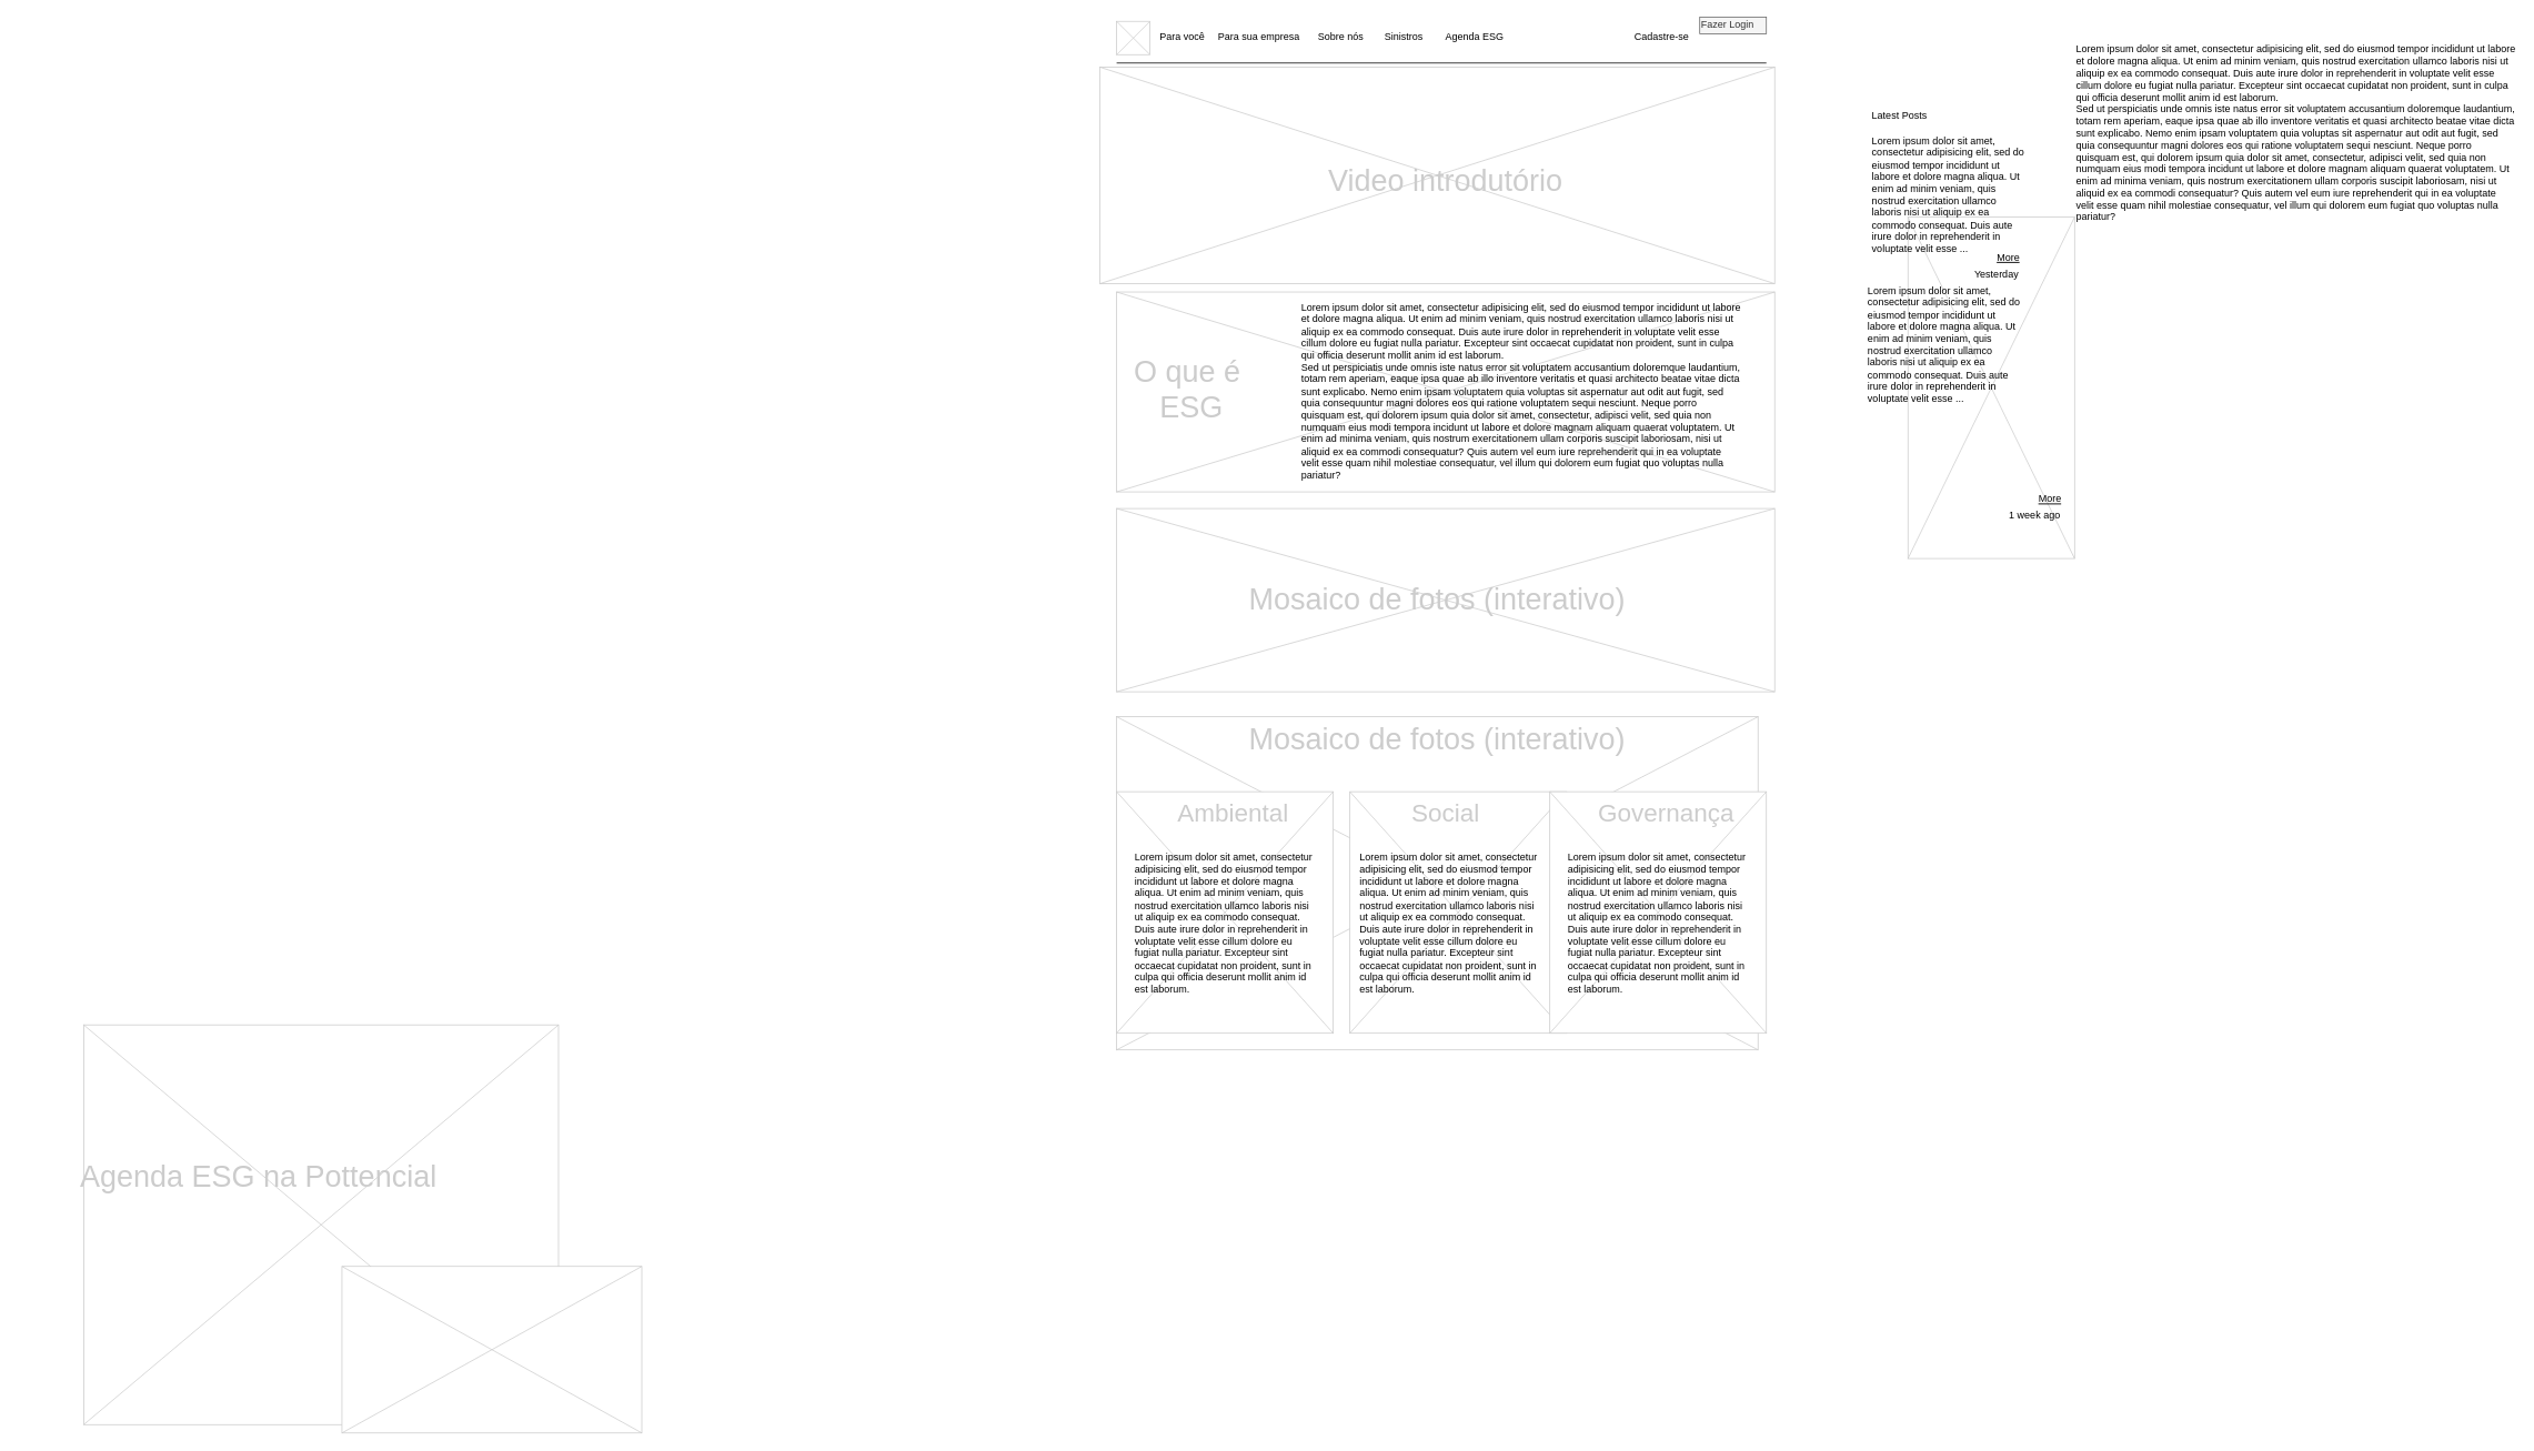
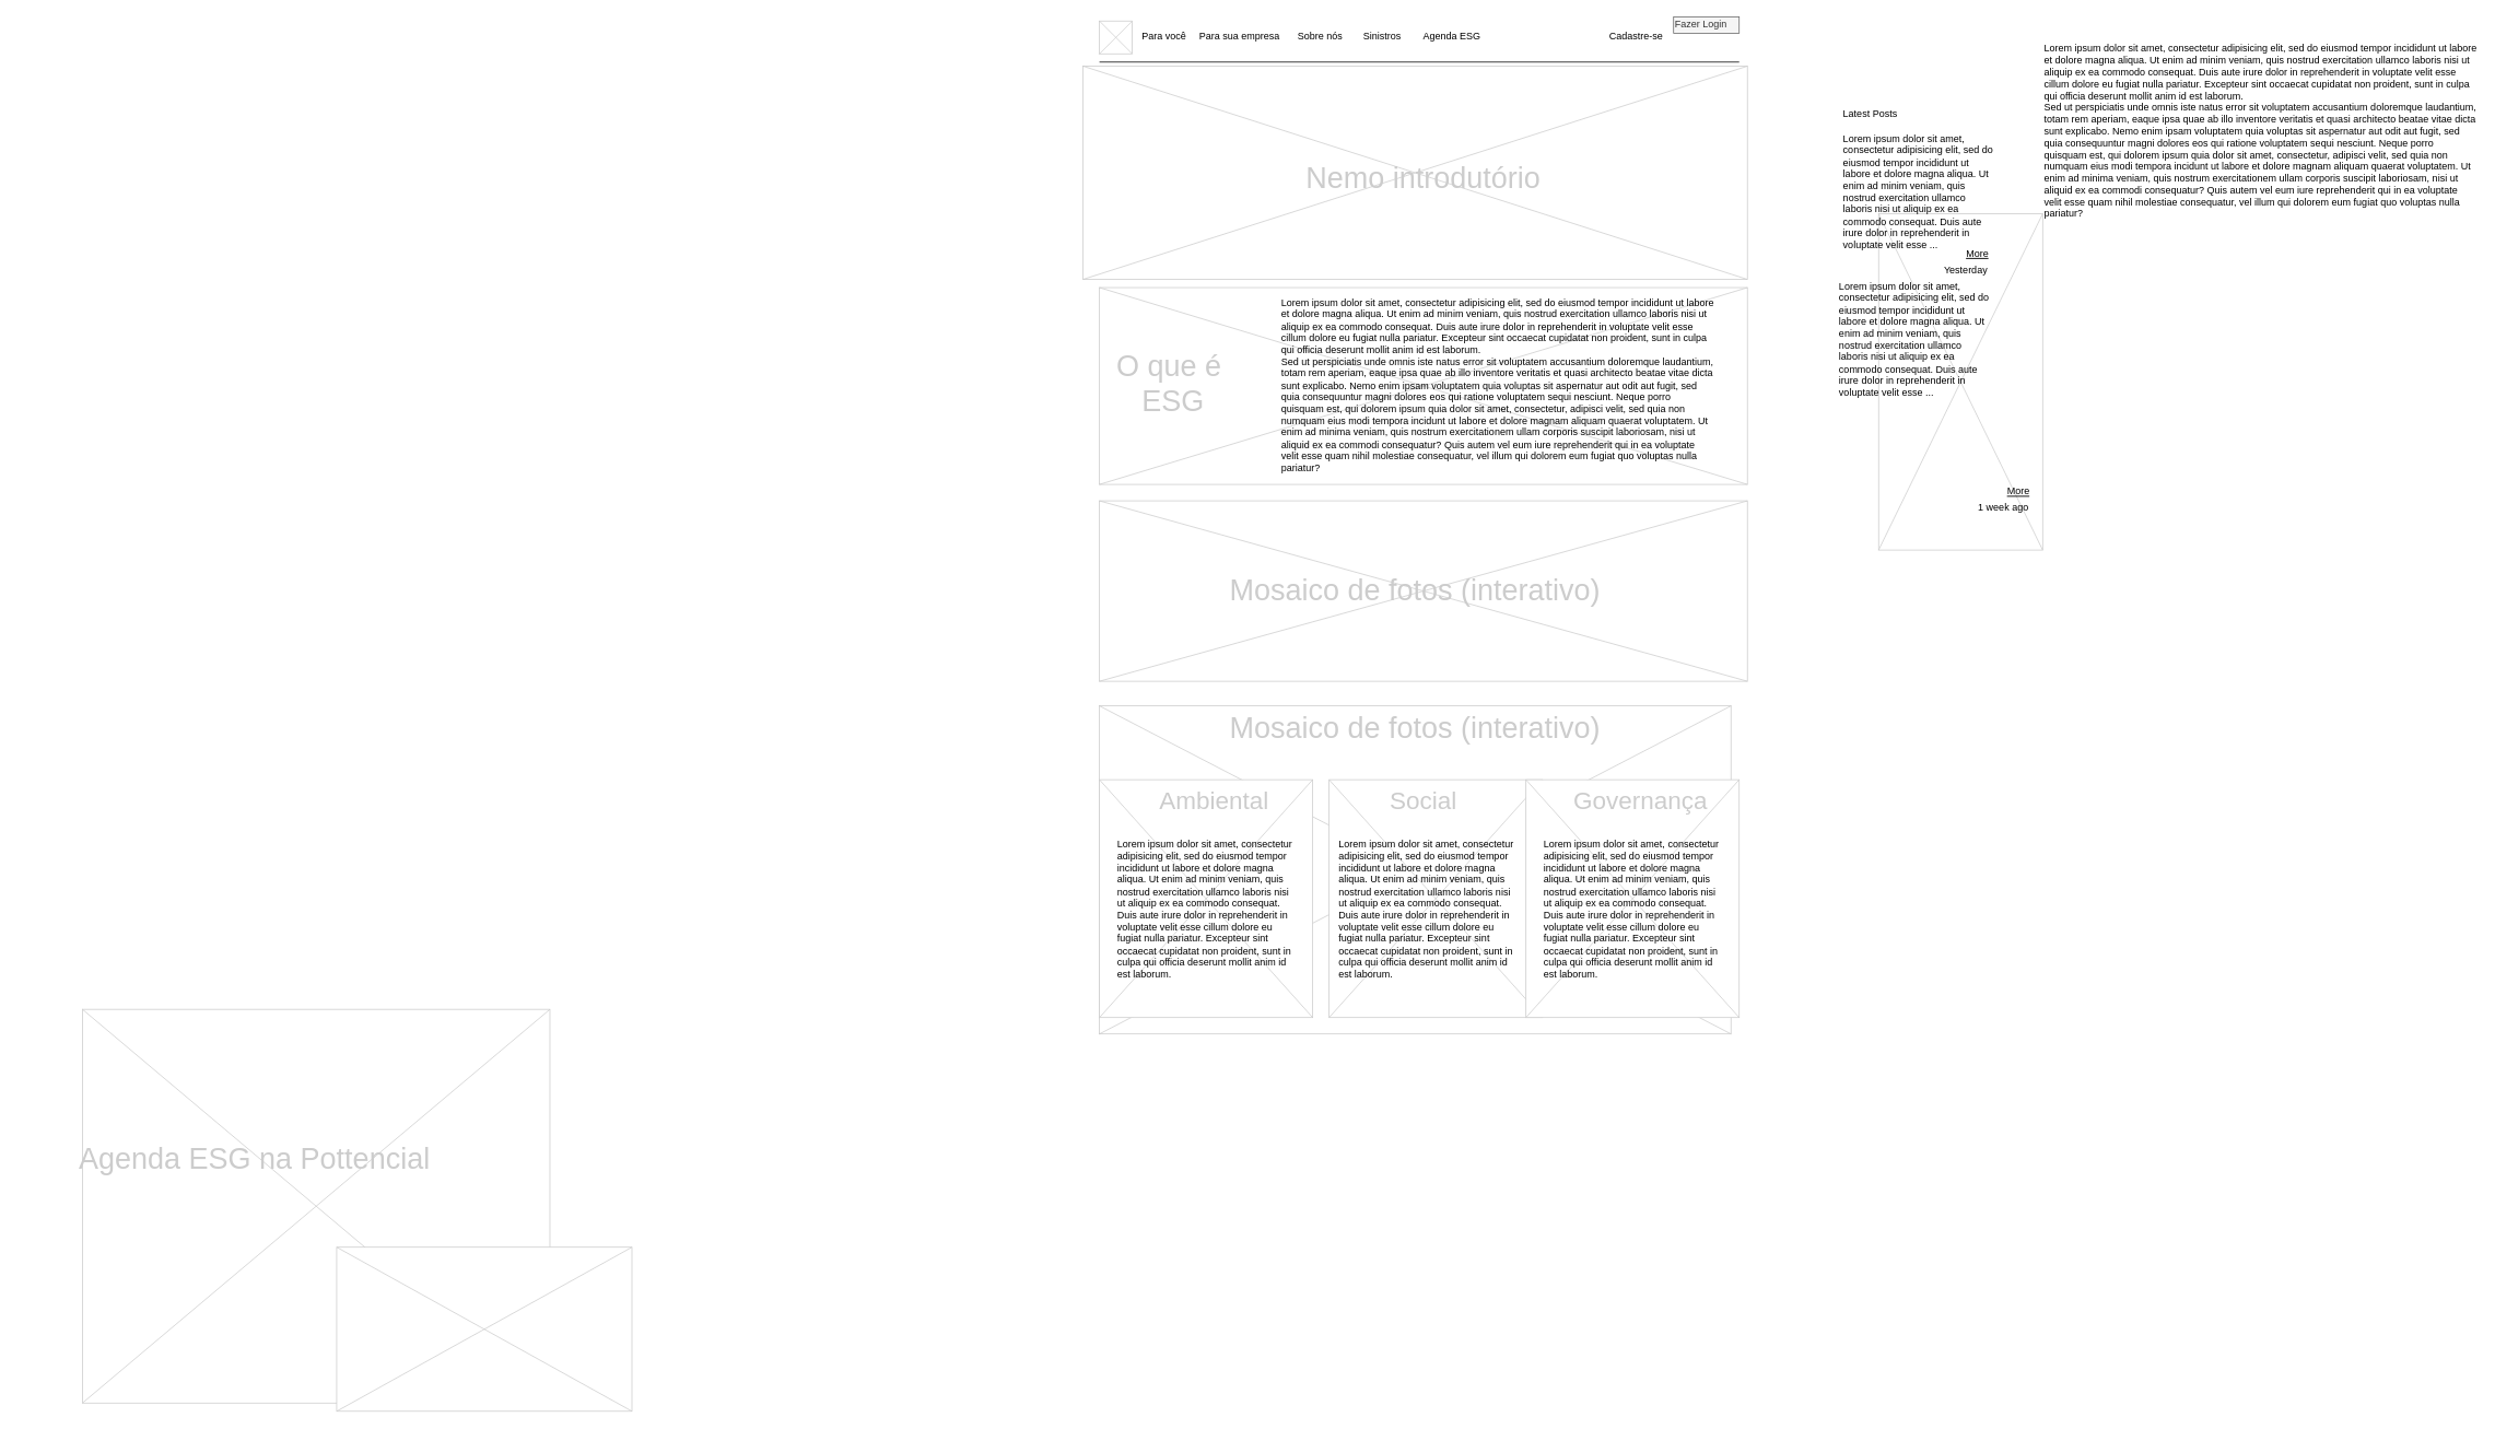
  <mxCell id="0" />
  <mxCell id="1" parent="0" />
  <mxCell id="2" value="" style="verticalLabelPosition=bottom;verticalAlign=top;strokeWidth=1;shape=mxgraph.mockup.graphics.iconGrid;strokeColor=#CCCCCC;gridSize=1,1;" parent="1" vertex="1"><mxGeometry x="2290" y="260" width="200" height="410" as="geometry" /></mxCell>
  <mxCell id="3" value="" style="line;strokeWidth=1" parent="1" vertex="1"><mxGeometry x="1340" y="70" width="780" height="10" as="geometry" /></mxCell>
  <mxCell id="4" value="Para você" style="text;spacingTop=-5;" parent="1" vertex="1"><mxGeometry x="1390" y="35" width="30" height="20" as="geometry" /></mxCell>
  <mxCell id="5" value="Para sua empresa" style="text;spacingTop=-5;" parent="1" vertex="1"><mxGeometry x="1460" y="35" width="30" height="20" as="geometry" /></mxCell>
  <mxCell id="6" value="Cadastre-se" style="text;spacingTop=-5;" parent="1" vertex="1"><mxGeometry x="1960" y="35" width="70" height="20" as="geometry" /></mxCell>
  <mxCell id="7" value="Lorem ipsum dolor sit amet, consectetur adipisicing elit, sed do eiusmod tempor incididunt ut labore et dolore magna aliqua. Ut enim ad minim veniam, quis nostrud exercitation ullamco laboris nisi ut aliquip ex ea commodo consequat. Duis aute irure dolor in reprehenderit in voluptate velit esse cillum dolore eu fugiat nulla pariatur. Excepteur sint occaecat cupidatat non proident, sunt in culpa qui officia deserunt mollit anim id est laborum.&#10;Sed ut perspiciatis unde omnis iste natus error sit voluptatem accusantium doloremque laudantium, totam rem aperiam, eaque ipsa quae ab illo inventore veritatis et quasi architecto beatae vitae dicta sunt explicabo. Nemo enim ipsam voluptatem quia voluptas sit aspernatur aut odit aut fugit, sed quia consequuntur magni dolores eos qui ratione voluptatem sequi nesciunt. Neque porro quisquam est, qui dolorem ipsum quia dolor sit amet, consectetur, adipisci velit, sed quia non numquam eius modi tempora incidunt ut labore et dolore magnam aliquam quaerat voluptatem. Ut enim ad minima veniam, quis nostrum exercitationem ullam corporis suscipit laboriosam, nisi ut aliquid ex ea commodi consequatur? Quis autem vel eum iure reprehenderit qui in ea voluptate velit esse quam nihil molestiae consequatur, vel illum qui dolorem eum fugiat quo voluptas nulla pariatur?" style="text;spacingTop=-5;whiteSpace=wrap;align=left" parent="1" vertex="1"><mxGeometry x="2490" y="50" width="530" height="250" as="geometry" /></mxCell>
  <mxCell id="8" value="Latest Posts" style="text;spacingTop=-5;" parent="1" vertex="1"><mxGeometry x="2245" y="130" width="30" height="20" as="geometry" /></mxCell>
  <mxCell id="9" value="Lorem ipsum dolor sit amet, consectetur adipisicing elit, sed do eiusmod tempor incididunt ut labore et dolore magna aliqua. Ut enim ad minim veniam, quis nostrud exercitation ullamco laboris nisi ut aliquip ex ea commodo consequat. Duis aute irure dolor in reprehenderit in voluptate velit esse ..." style="text;spacingTop=-5;whiteSpace=wrap;align=left" parent="1" vertex="1"><mxGeometry x="2245" y="160" width="190" height="140" as="geometry" /></mxCell>
  <mxCell id="10" value="More" style="text;spacingTop=-5;fontStyle=4" parent="1" vertex="1"><mxGeometry x="2395" y="300" width="30" height="20" as="geometry" /></mxCell>
  <mxCell id="11" value="Yesterday" style="text;spacingTop=-5;fontStyle=0;align=right" parent="1" vertex="1"><mxGeometry x="2395" y="320" width="30" height="20" as="geometry" /></mxCell>
  <mxCell id="12" value="Lorem ipsum dolor sit amet, consectetur adipisicing elit, sed do eiusmod tempor incididunt ut labore et dolore magna aliqua. Ut enim ad minim veniam, quis nostrud exercitation ullamco laboris nisi ut aliquip ex ea commodo consequat. Duis aute irure dolor in reprehenderit in voluptate velit esse ..." style="text;spacingTop=-5;whiteSpace=wrap;align=left" parent="1" vertex="1"><mxGeometry x="2240" y="340" width="190" height="140" as="geometry" /></mxCell>
  <mxCell id="13" value="More" style="text;spacingTop=-5;fontStyle=4" parent="1" vertex="1"><mxGeometry x="2445" y="590" width="30" height="20" as="geometry" /></mxCell>
  <mxCell id="14" value="1 week ago" style="text;spacingTop=-5;fontStyle=0;align=right" parent="1" vertex="1"><mxGeometry x="2445" y="610" width="30" height="20" as="geometry" /></mxCell>
  <mxCell id="15" value="" style="verticalLabelPosition=bottom;verticalAlign=top;strokeWidth=1;shape=mxgraph.mockup.graphics.iconGrid;strokeColor=#CCCCCC;gridSize=1,1;" parent="1" vertex="1"><mxGeometry x="1340" y="25" width="40" height="40" as="geometry" /></mxCell>
  <mxCell id="16" value="Sobre nós" style="text;spacingTop=-5;" parent="1" vertex="1"><mxGeometry x="1580" y="35" width="60" height="20" as="geometry" /></mxCell>
  <mxCell id="17" value="Sinistros" style="text;spacingTop=-5;" parent="1" vertex="1"><mxGeometry x="1660" y="35" width="50" height="20" as="geometry" /></mxCell>
  <mxCell id="18" value="Agenda ESG" style="text;spacingTop=-5;" parent="1" vertex="1"><mxGeometry x="1733" y="35" width="77" height="20" as="geometry" /></mxCell>
  <mxCell id="19" value="" style="verticalLabelPosition=bottom;verticalAlign=top;strokeWidth=1;shape=mxgraph.mockup.graphics.iconGrid;strokeColor=#CCCCCC;gridSize=1,1;" parent="1" vertex="1"><mxGeometry y="80" width="810" height="260" as="geometry" x="1320" /></mxCell>
- <mxCell id="20" value="Video introdutório" style="text;spacingTop=-5;align=center;verticalAlign=middle;fontSize=36;fontColor=#CCCCCC" parent="1" vertex="1"><mxGeometry x="1340" y="90" width="790" height="250" as="geometry" /></mxCell>
+ <mxCell id="20" value="Nemo introdutório" style="text;spacingTop=-5;align=center;verticalAlign=middle;fontSize=36;fontColor=#CCCCCC" parent="1" vertex="1"><mxGeometry x="1340" y="90" width="790" height="250" as="geometry" /></mxCell>
  <mxCell id="21" value="" style="verticalLabelPosition=bottom;verticalAlign=top;strokeWidth=1;shape=mxgraph.mockup.graphics.iconGrid;strokeColor=#CCCCCC;gridSize=1,1;" parent="1" vertex="1"><mxGeometry x="1340" y="350" width="790" height="240" as="geometry" /></mxCell>
  <mxCell id="22" value="Lorem ipsum dolor sit amet, consectetur adipisicing elit, sed do eiusmod tempor incididunt ut labore et dolore magna aliqua. Ut enim ad minim veniam, quis nostrud exercitation ullamco laboris nisi ut aliquip ex ea commodo consequat. Duis aute irure dolor in reprehenderit in voluptate velit esse cillum dolore eu fugiat nulla pariatur. Excepteur sint occaecat cupidatat non proident, sunt in culpa qui officia deserunt mollit anim id est laborum.&#10;Sed ut perspiciatis unde omnis iste natus error sit voluptatem accusantium doloremque laudantium, totam rem aperiam, eaque ipsa quae ab illo inventore veritatis et quasi architecto beatae vitae dicta sunt explicabo. Nemo enim ipsam voluptatem quia voluptas sit aspernatur aut odit aut fugit, sed quia consequuntur magni dolores eos qui ratione voluptatem sequi nesciunt. Neque porro quisquam est, qui dolorem ipsum quia dolor sit amet, consectetur, adipisci velit, sed quia non numquam eius modi tempora incidunt ut labore et dolore magnam aliquam quaerat voluptatem. Ut enim ad minima veniam, quis nostrum exercitationem ullam corporis suscipit laboriosam, nisi ut aliquid ex ea commodi consequatur? Quis autem vel eum iure reprehenderit qui in ea voluptate velit esse quam nihil molestiae consequatur, vel illum qui dolorem eum fugiat quo voluptas nulla pariatur?" style="text;spacingTop=-5;whiteSpace=wrap;align=left" parent="1" vertex="1"><mxGeometry x="1560" y="360" width="530" height="250" as="geometry" /></mxCell>
  <mxCell id="23" value="" style="verticalLabelPosition=bottom;verticalAlign=top;strokeWidth=1;shape=mxgraph.mockup.graphics.iconGrid;strokeColor=#CCCCCC;gridSize=1,1;" parent="1" vertex="1"><mxGeometry x="1340" y="610" width="790" height="220" as="geometry" /></mxCell>
  <mxCell id="24" value="" style="verticalLabelPosition=bottom;verticalAlign=top;strokeWidth=1;shape=mxgraph.mockup.graphics.iconGrid;strokeColor=#CCCCCC;gridSize=1,1;" parent="1" vertex="1"><mxGeometry x="100" y="1230" width="570" height="480" as="geometry" /></mxCell>
  <mxCell id="25" value="" style="verticalLabelPosition=bottom;verticalAlign=top;strokeWidth=1;shape=mxgraph.mockup.graphics.iconGrid;strokeColor=#CCCCCC;gridSize=1,1;" parent="1" vertex="1"><mxGeometry x="410" y="1520" width="360" height="200" as="geometry" /></mxCell>
  <mxCell id="26" value="Agenda ESG na Pottencial" style="text;spacingTop=-5;align=center;verticalAlign=middle;fontSize=36;fontColor=#CCCCCC" parent="1" vertex="1"><mxGeometry x="20" y="1310" width="580" height="200" as="geometry" /></mxCell>
  <mxCell id="27" value="" style="verticalLabelPosition=bottom;verticalAlign=top;strokeWidth=1;shape=mxgraph.mockup.graphics.iconGrid;strokeColor=#CCCCCC;gridSize=1,1;" parent="1" vertex="1"><mxGeometry x="1340" y="860" width="770" height="400" as="geometry" /></mxCell>
  <mxCell id="28" value="Fazer Login" style="text;spacingTop=-5;fillColor=#f5f5f5;fontColor=#333333;strokeColor=#666666;" vertex="1" parent="1"><mxGeometry x="2040" y="20" width="80" height="20" as="geometry" /></mxCell>
  <mxCell id="29" value="O que é&#10; ESG" style="text;spacingTop=-5;align=center;verticalAlign=middle;fontSize=36;fontColor=#CCCCCC" vertex="1" parent="1"><mxGeometry x="1355" y="365" width="140" height="200" as="geometry" /></mxCell>
  <mxCell id="30" value="Mosaico de fotos (interativo)" style="text;spacingTop=-5;align=center;verticalAlign=middle;fontSize=36;fontColor=#CCCCCC" parent="1" vertex="1"><mxGeometry x="1340" y="682" width="770" height="70" as="geometry" /></mxCell>
  <mxCell id="31" value="Mosaico de fotos (interativo)" style="text;spacingTop=-5;align=center;verticalAlign=middle;fontSize=36;fontColor=#CCCCCC" vertex="1" parent="1"><mxGeometry x="1340" y="850" width="770" height="70" as="geometry" /></mxCell>
  <mxCell id="32" value="" style="verticalLabelPosition=bottom;verticalAlign=top;strokeWidth=1;shape=mxgraph.mockup.graphics.iconGrid;strokeColor=#CCCCCC;gridSize=1,1;" vertex="1" parent="1"><mxGeometry x="1340" y="950" width="260" height="290" as="geometry" /></mxCell>
  <mxCell id="33" value="Ambiental" style="text;spacingTop=-5;align=center;verticalAlign=middle;fontSize=30;fontColor=#CCCCCC" vertex="1" parent="1"><mxGeometry x="1340" y="940" width="280" height="70" as="geometry" /></mxCell>
  <mxCell id="34" value="Lorem ipsum dolor sit amet, consectetur adipisicing elit, sed do eiusmod tempor incididunt ut labore et dolore magna aliqua. Ut enim ad minim veniam, quis nostrud exercitation ullamco laboris nisi ut aliquip ex ea commodo consequat. Duis aute irure dolor in reprehenderit in voluptate velit esse cillum dolore eu fugiat nulla pariatur. Excepteur sint occaecat cupidatat non proident, sunt in culpa qui officia deserunt mollit anim id est laborum." style="text;spacingTop=-5;whiteSpace=wrap;align=left" parent="1" vertex="1"><mxGeometry x="1360" y="1020" width="220" height="200" as="geometry" /></mxCell>
  <mxCell id="35" value="Lorem ipsum dolor sit amet, consectetur adipisicing elit, sed do eiusmod tempor incididunt ut labore et dolore magna aliqua. Ut enim ad minim veniam, quis nostrud exercitation ullamco laboris nisi ut aliquip ex ea commodo consequat. Duis aute irure dolor in reprehenderit in voluptate velit esse cillum dolore eu fugiat nulla pariatur. Excepteur sint occaecat cupidatat non proident, sunt in culpa qui officia deserunt mollit anim id est laborum." style="text;spacingTop=-5;whiteSpace=wrap;align=left" vertex="1" parent="1"><mxGeometry x="1640" y="1020" width="220" height="200" as="geometry" /></mxCell>
  <mxCell id="36" value="" style="verticalLabelPosition=bottom;verticalAlign=top;strokeWidth=1;shape=mxgraph.mockup.graphics.iconGrid;strokeColor=#CCCCCC;gridSize=1,1;" vertex="1" parent="1"><mxGeometry x="1620" y="950" width="260" height="290" as="geometry" /></mxCell>
  <mxCell id="37" value="Social" style="text;spacingTop=-5;align=center;verticalAlign=middle;fontSize=30;fontColor=#CCCCCC" vertex="1" parent="1"><mxGeometry x="1620" y="940" width="230" height="70" as="geometry" /></mxCell>
  <mxCell id="38" value="Lorem ipsum dolor sit amet, consectetur adipisicing elit, sed do eiusmod tempor incididunt ut labore et dolore magna aliqua. Ut enim ad minim veniam, quis nostrud exercitation ullamco laboris nisi ut aliquip ex ea commodo consequat. Duis aute irure dolor in reprehenderit in voluptate velit esse cillum dolore eu fugiat nulla pariatur. Excepteur sint occaecat cupidatat non proident, sunt in culpa qui officia deserunt mollit anim id est laborum." style="text;spacingTop=-5;whiteSpace=wrap;align=left" vertex="1" parent="1"><mxGeometry x="1880" y="1020" width="220" height="200" as="geometry" /></mxCell>
  <mxCell id="39" value="" style="verticalLabelPosition=bottom;verticalAlign=top;strokeWidth=1;shape=mxgraph.mockup.graphics.iconGrid;strokeColor=#CCCCCC;gridSize=1,1;" vertex="1" parent="1"><mxGeometry x="1860" y="950" width="260" height="290" as="geometry" /></mxCell>
  <mxCell id="40" value="Governança" style="text;spacingTop=-5;align=center;verticalAlign=middle;fontSize=30;fontColor=#CCCCCC" vertex="1" parent="1"><mxGeometry x="1860" y="940" width="280" height="70" as="geometry" /></mxCell>
  <mxCell id="41" value="Lorem ipsum dolor sit amet, consectetur adipisicing elit, sed do eiusmod tempor incididunt ut labore et dolore magna aliqua. Ut enim ad minim veniam, quis nostrud exercitation ullamco laboris nisi ut aliquip ex ea commodo consequat. Duis aute irure dolor in reprehenderit in voluptate velit esse cillum dolore eu fugiat nulla pariatur. Excepteur sint occaecat cupidatat non proident, sunt in culpa qui officia deserunt mollit anim id est laborum." style="text;spacingTop=-5;whiteSpace=wrap;align=left" vertex="1" parent="1"><mxGeometry x="1630" y="1020" width="220" height="200" as="geometry" /></mxCell>
  <mxCell id="42" value="Lorem ipsum dolor sit amet, consectetur adipisicing elit, sed do eiusmod tempor incididunt ut labore et dolore magna aliqua. Ut enim ad minim veniam, quis nostrud exercitation ullamco laboris nisi ut aliquip ex ea commodo consequat. Duis aute irure dolor in reprehenderit in voluptate velit esse cillum dolore eu fugiat nulla pariatur. Excepteur sint occaecat cupidatat non proident, sunt in culpa qui officia deserunt mollit anim id est laborum." style="text;spacingTop=-5;whiteSpace=wrap;align=left" vertex="1" parent="1"><mxGeometry x="1880" y="1020" width="220" height="200" as="geometry" /></mxCell>
